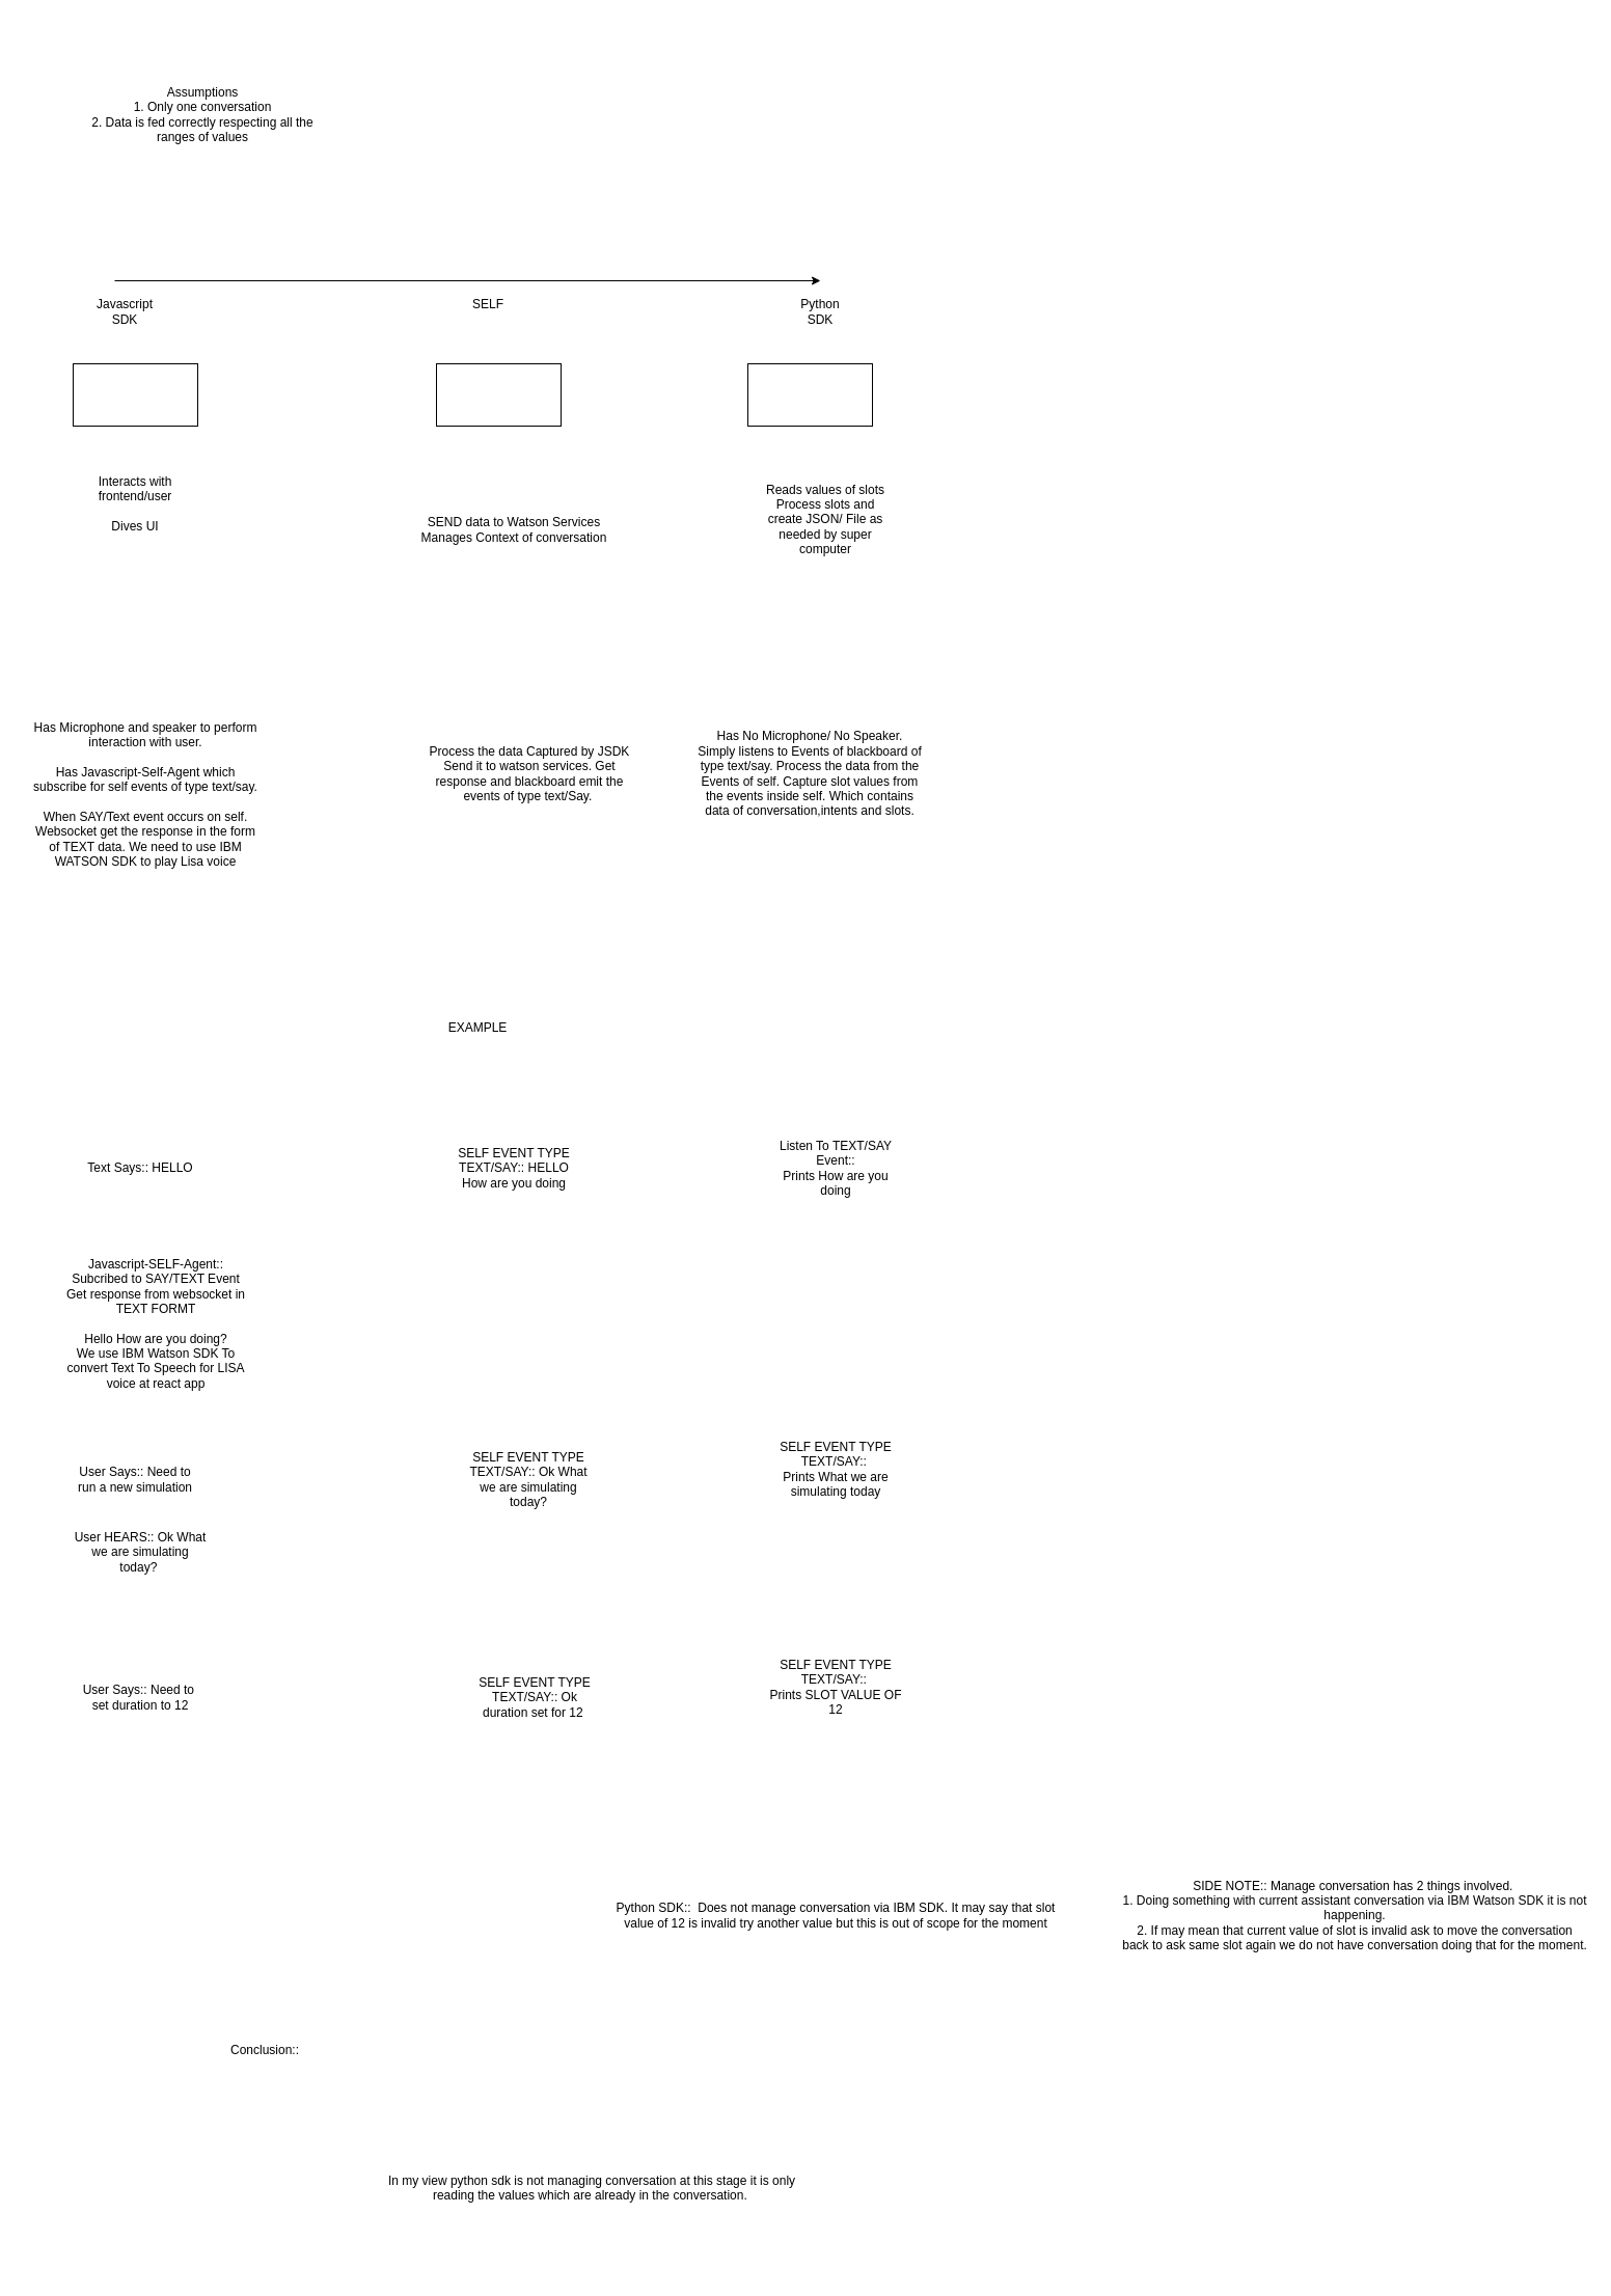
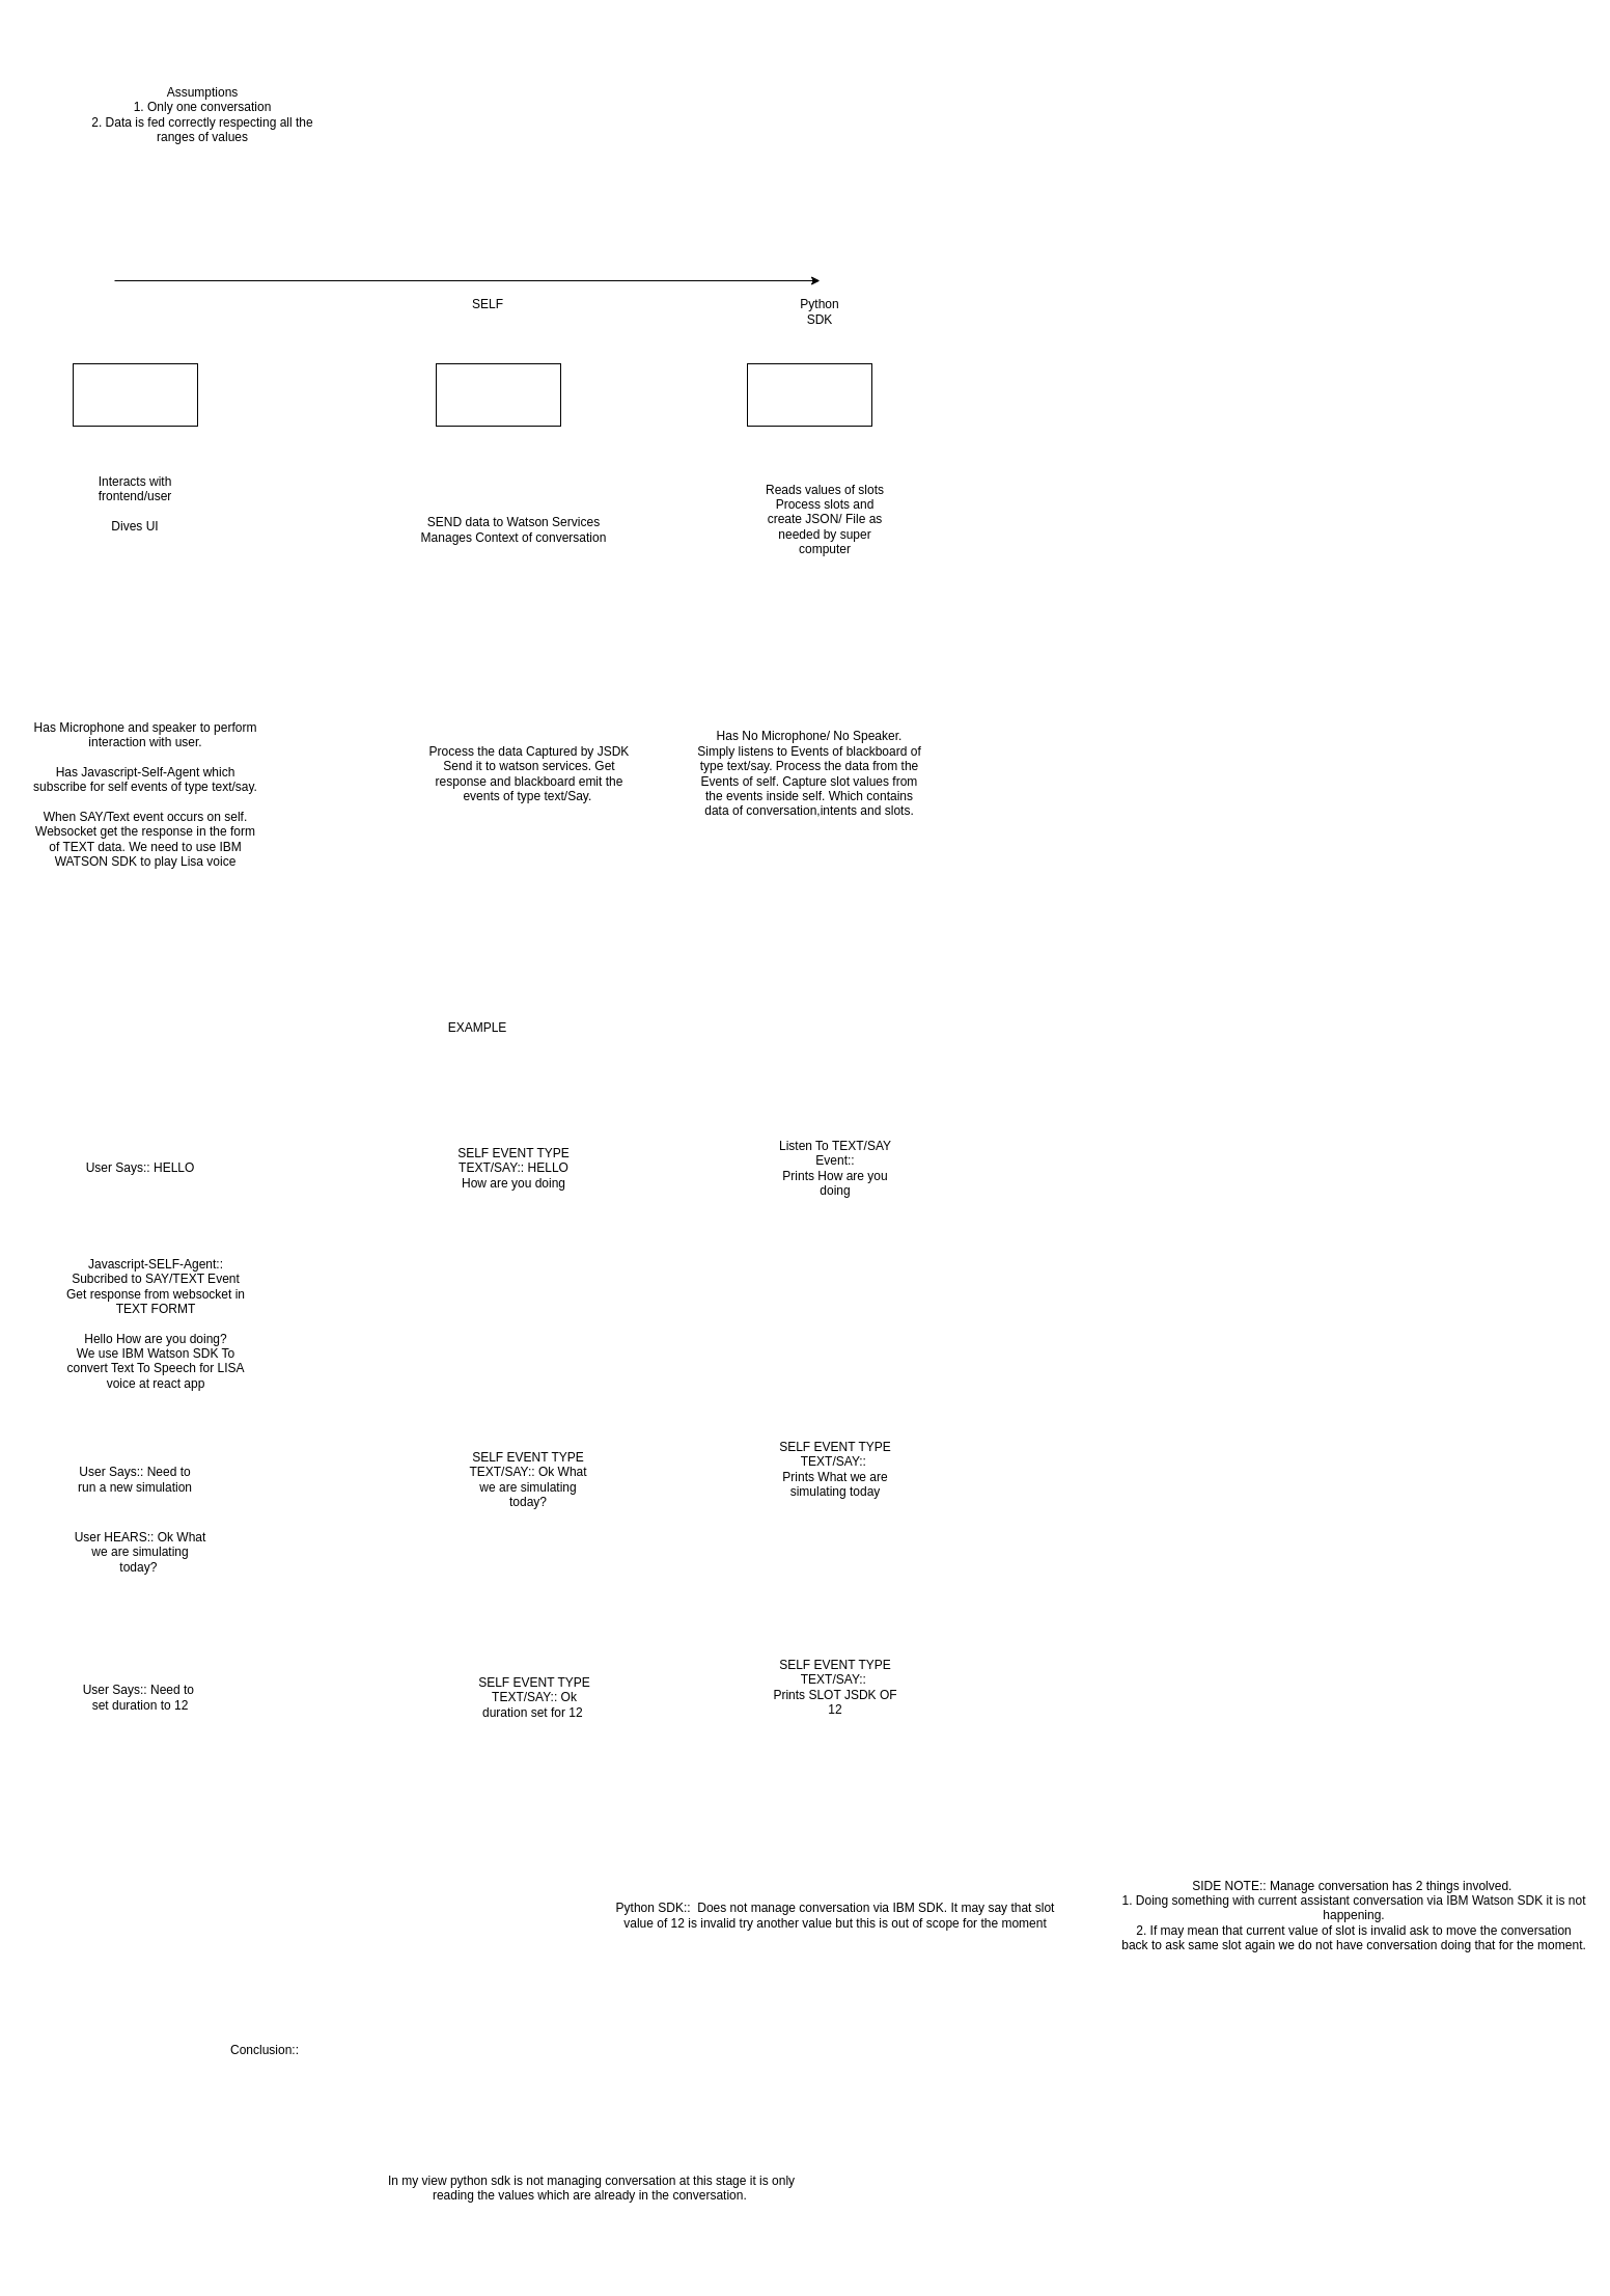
  <mxCell id="0" />
  <mxCell id="1" parent="0" />
  <mxCell id="2" value="" style="rounded=0;whiteSpace=wrap;html=1;" vertex="1" parent="1"><mxGeometry x="70" y="350" width="120" height="60" as="geometry" /></mxCell>
  <mxCell id="3" value="" style="rounded=0;whiteSpace=wrap;html=1;" vertex="1" parent="1"><mxGeometry x="420" y="350" width="120" height="60" as="geometry" /></mxCell>
  <mxCell id="4" value="" style="rounded=0;whiteSpace=wrap;html=1;" vertex="1" parent="1"><mxGeometry x="720" y="350" width="120" height="60" as="geometry" /></mxCell>
  <mxCell id="5" value="SELF&lt;br&gt;&lt;span style=&quot;color: rgba(0 , 0 , 0 , 0) ; font-family: monospace ; font-size: 0px&quot;&gt;%3CmxGraphModel%3E%3Croot%3E%3CmxCell%20id%3D%220%22%2F%3E%3CmxCell%20id%3D%221%22%20parent%3D%220%22%2F%3E%3CmxCell%20id%3D%222%22%20value%3D%22%22%20style%3D%22rounded%3D0%3BwhiteSpace%3Dwrap%3Bhtml%3D1%3B%22%20vertex%3D%221%22%20parent%3D%221%22%3E%3CmxGeometry%20x%3D%22330%22%20y%3D%22360%22%20width%3D%22120%22%20height%3D%2260%22%20as%3D%22geometry%22%2F%3E%3C%2FmxCell%3E%3C%2Froot%3E%3C%2FmxGraphModel%3E&lt;/span&gt;" style="text;html=1;strokeColor=none;fillColor=none;align=center;verticalAlign=middle;whiteSpace=wrap;rounded=0;" vertex="1" parent="1"><mxGeometry x="450" y="290" width="40" height="20" as="geometry" /></mxCell>
- <mxCell id="6" value="Javascript SDK&lt;br&gt;" style="text;html=1;strokeColor=none;fillColor=none;align=center;verticalAlign=middle;whiteSpace=wrap;rounded=0;" vertex="1" parent="1"><mxGeometry x="100" y="290" width="40" height="20" as="geometry" /></mxCell>
  <mxCell id="7" value="Python SDK" style="text;html=1;strokeColor=none;fillColor=none;align=center;verticalAlign=middle;whiteSpace=wrap;rounded=0;" vertex="1" parent="1"><mxGeometry x="770" y="290" width="40" height="20" as="geometry" /></mxCell>
  <mxCell id="8" value="" style="endArrow=classic;html=1;" edge="1" parent="1"><mxGeometry width="50" height="50" relative="1" as="geometry"><mxPoint x="110" y="270" as="sourcePoint" /><mxPoint x="790" y="270" as="targetPoint" /></mxGeometry></mxCell>
  <mxCell id="9" value="Assumptions&lt;br&gt;1. Only one conversation&lt;br&gt;2. Data is fed correctly respecting all the ranges of values&lt;br&gt;" style="text;html=1;strokeColor=none;fillColor=none;align=center;verticalAlign=middle;whiteSpace=wrap;rounded=0;" vertex="1" parent="1"><mxGeometry x="70" y="20" width="250" height="180" as="geometry" /></mxCell>
  <mxCell id="10" value="Reads values of slots&lt;br&gt;Process slots and create JSON/ File as needed by super computer" style="text;html=1;strokeColor=none;fillColor=none;align=center;verticalAlign=middle;whiteSpace=wrap;rounded=0;" vertex="1" parent="1"><mxGeometry x="730" y="460" width="130" height="80" as="geometry" /></mxCell>
  <mxCell id="11" value="SEND data to Watson Services&lt;br&gt;Manages Context of conversation&lt;br&gt;" style="text;html=1;strokeColor=none;fillColor=none;align=center;verticalAlign=middle;whiteSpace=wrap;rounded=0;" vertex="1" parent="1"><mxGeometry x="400" y="450" width="190" height="120" as="geometry" /></mxCell>
  <mxCell id="12" value="Interacts with frontend/user&lt;br&gt;&lt;br&gt;Dives UI" style="text;html=1;strokeColor=none;fillColor=none;align=center;verticalAlign=middle;whiteSpace=wrap;rounded=0;" vertex="1" parent="1"><mxGeometry x="70" y="450" width="120" height="70" as="geometry" /></mxCell>
  <mxCell id="13" value="Has Microphone and speaker to perform interaction with user.&lt;br&gt;&lt;br&gt;Has Javascript-Self-Agent which subscribe for self events of type text/say.&lt;br&gt;&lt;br&gt;When SAY/Text event occurs on self. Websocket get the response in the form of TEXT data. We need to use IBM WATSON SDK to play Lisa voice" style="text;html=1;strokeColor=none;fillColor=none;align=center;verticalAlign=middle;whiteSpace=wrap;rounded=0;" vertex="1" parent="1"><mxGeometry y="570" width="220" height="390" as="geometry" x="30" /></mxCell>
  <mxCell id="14" value="Process the data Captured by JSDK&lt;br&gt;Send it to watson services. Get response and blackboard emit the events of type text/Say.&amp;nbsp;" style="text;html=1;strokeColor=none;fillColor=none;align=center;verticalAlign=middle;whiteSpace=wrap;rounded=0;" vertex="1" parent="1"><mxGeometry x="400" y="550" width="220" height="390" as="geometry" /></mxCell>
  <mxCell id="15" value="Has No Microphone/ No Speaker. Simply listens to Events of blackboard of type text/say. Process the data from the Events of self. Capture slot values from the events inside self. Which contains data of conversation,intents and slots." style="text;html=1;strokeColor=none;fillColor=none;align=center;verticalAlign=middle;whiteSpace=wrap;rounded=0;" vertex="1" parent="1"><mxGeometry x="670" y="550" width="220" height="390" as="geometry" /></mxCell>
  <mxCell id="16" value="EXAMPLE" style="text;html=1;strokeColor=none;fillColor=none;align=center;verticalAlign=middle;whiteSpace=wrap;rounded=0;" vertex="1" parent="1"><mxGeometry x="20" y="975" width="880" height="30" as="geometry" /></mxCell>
- <mxCell id="17" value="Text Says:: HELLO" style="text;html=1;strokeColor=none;fillColor=none;align=center;verticalAlign=middle;whiteSpace=wrap;rounded=0;" vertex="1" parent="1"><mxGeometry x="70" y="1100" width="130" height="50" as="geometry" /></mxCell>
+ <mxCell id="17" value="User Says:: HELLO" style="text;html=1;strokeColor=none;fillColor=none;align=center;verticalAlign=middle;whiteSpace=wrap;rounded=0;" vertex="1" parent="1"><mxGeometry x="70" y="1100" width="130" height="50" as="geometry" /></mxCell>
  <mxCell id="18" value="SELF EVENT TYPE TEXT/SAY:: HELLO How are you doing" style="text;html=1;strokeColor=none;fillColor=none;align=center;verticalAlign=middle;whiteSpace=wrap;rounded=0;" vertex="1" parent="1"><mxGeometry x="430" y="1100" width="130" height="50" as="geometry" /></mxCell>
  <mxCell id="19" value="Listen To TEXT/SAY Event::&lt;br&gt;Prints How are you doing" style="text;html=1;strokeColor=none;fillColor=none;align=center;verticalAlign=middle;whiteSpace=wrap;rounded=0;" vertex="1" parent="1"><mxGeometry x="740" y="1100" width="130" height="50" as="geometry" /></mxCell>
  <mxCell id="20" value="Javascript-SELF-Agent:: Subcribed to SAY/TEXT Event Get response from websocket in TEXT FORMT&lt;br&gt;&lt;br&gt;Hello How are you doing?&lt;br&gt;We use IBM Watson SDK To convert Text To Speech for LISA voice at react app" style="text;html=1;strokeColor=none;fillColor=none;align=center;verticalAlign=middle;whiteSpace=wrap;rounded=0;" vertex="1" parent="1"><mxGeometry x="60" y="1180" width="180" height="190" as="geometry" /></mxCell>
  <mxCell id="21" value="User Says:: Need to run a new simulation" style="text;html=1;strokeColor=none;fillColor=none;align=center;verticalAlign=middle;whiteSpace=wrap;rounded=0;" vertex="1" parent="1"><mxGeometry x="65" y="1400" width="130" height="50" as="geometry" /></mxCell>
  <mxCell id="22" value="SELF EVENT TYPE TEXT/SAY:: Ok What we are simulating today?" style="text;html=1;strokeColor=none;fillColor=none;align=center;verticalAlign=middle;whiteSpace=wrap;rounded=0;" vertex="1" parent="1"><mxGeometry x="444" y="1400" width="130" height="50" as="geometry" /></mxCell>
  <mxCell id="23" value="SELF EVENT TYPE TEXT/SAY::&amp;nbsp;&lt;br&gt;Prints What we are simulating today" style="text;html=1;strokeColor=none;fillColor=none;align=center;verticalAlign=middle;whiteSpace=wrap;rounded=0;" vertex="1" parent="1"><mxGeometry x="740" y="1390" width="130" height="50" as="geometry" /></mxCell>
  <mxCell id="24" value="User Says:: Need to&amp;nbsp; set duration to 12" style="text;html=1;strokeColor=none;fillColor=none;align=center;verticalAlign=middle;whiteSpace=wrap;rounded=0;" vertex="1" parent="1"><mxGeometry x="70" y="1610" width="130" height="50" as="geometry" /></mxCell>
  <mxCell id="25" value="User HEARS:: Ok What we are simulating today?&amp;nbsp;" style="text;html=1;strokeColor=none;fillColor=none;align=center;verticalAlign=middle;whiteSpace=wrap;rounded=0;" vertex="1" parent="1"><mxGeometry x="70" y="1470" width="130" height="50" as="geometry" /></mxCell>
  <mxCell id="26" value="SELF EVENT TYPE TEXT/SAY:: Ok duration set for 12&amp;nbsp;&lt;span style=&quot;color: rgba(0 , 0 , 0 , 0) ; font-family: monospace ; font-size: 0px&quot;&gt;%3CmxGraphModel%3E%3Croot%3E%3CmxCell%20id%3D%220%22%2F%3E%3CmxCell%20id%3D%221%22%20parent%3D%220%22%2F%3E%3CmxCell%20id%3D%222%22%20value%3D%22SELF%20EVENT%20TYPE%20TEXT%2FSAY%3A%3A%20Ok%20What%20we%20are%20simulating%20today%3F%22%20style%3D%22text%3Bhtml%3D1%3BstrokeColor%3Dnone%3BfillColor%3Dnone%3Balign%3Dcenter%3BverticalAlign%3Dmiddle%3BwhiteSpace%3Dwrap%3Brounded%3D0%3B%22%20vertex%3D%221%22%20parent%3D%221%22%3E%3CmxGeometry%20x%3D%22414%22%20y%3D%221410%22%20width%3D%22130%22%20height%3D%2250%22%20as%3D%22geometry%22%2F%3E%3C%2FmxCell%3E%3C%2Froot%3E%3C%2FmxGraphModel%3E&lt;/span&gt;" style="text;html=1;strokeColor=none;fillColor=none;align=center;verticalAlign=middle;whiteSpace=wrap;rounded=0;" vertex="1" parent="1"><mxGeometry x="450" y="1610" width="130" height="50" as="geometry" /></mxCell>
- <mxCell id="27" value="SELF EVENT TYPE TEXT/SAY::&amp;nbsp;&lt;br&gt;Prints SLOT VALUE OF 12" style="text;html=1;strokeColor=none;fillColor=none;align=center;verticalAlign=middle;whiteSpace=wrap;rounded=0;" vertex="1" parent="1"><mxGeometry x="740" y="1600" width="130" height="50" as="geometry" /></mxCell>
+ <mxCell id="27" value="SELF EVENT TYPE TEXT/SAY::&amp;nbsp;&lt;br&gt;Prints SLOT JSDK OF 12" style="text;html=1;strokeColor=none;fillColor=none;align=center;verticalAlign=middle;whiteSpace=wrap;rounded=0;" vertex="1" parent="1"><mxGeometry x="740" y="1600" width="130" height="50" as="geometry" /></mxCell>
  <mxCell id="28" value="Python SDK::&amp;nbsp; Does not manage conversation via IBM SDK. It may say that slot value of 12 is invalid try another value but this is out of scope for the moment" style="text;html=1;strokeColor=none;fillColor=none;align=center;verticalAlign=middle;whiteSpace=wrap;rounded=0;" vertex="1" parent="1"><mxGeometry x="580" y="1800" width="450" height="90" as="geometry" /></mxCell>
  <mxCell id="29" value="SIDE NOTE:: Manage conversation has 2 things involved.&amp;nbsp;&lt;br&gt;1. Doing something with current assistant conversation via IBM Watson SDK it is not happening.&lt;br&gt;2. If may mean that current value of slot is invalid ask to move the conversation back to ask same slot again we do not have conversation doing that for the moment." style="text;html=1;strokeColor=none;fillColor=none;align=center;verticalAlign=middle;whiteSpace=wrap;rounded=0;" vertex="1" parent="1"><mxGeometry x="1080" y="1800" width="450" height="90" as="geometry" /></mxCell>
  <mxCell id="30" value="Conclusion::" style="text;html=1;strokeColor=none;fillColor=none;align=center;verticalAlign=middle;whiteSpace=wrap;rounded=0;" vertex="1" parent="1"><mxGeometry y="1930" width="450" height="90" as="geometry" x="30" /></mxCell>
  <mxCell id="31" value="In my view python sdk is not managing conversation at this stage it is only reading the values which are already in the conversation.&amp;nbsp;&lt;br&gt;&lt;br&gt;" style="text;html=1;strokeColor=none;fillColor=none;align=center;verticalAlign=middle;whiteSpace=wrap;rounded=0;" vertex="1" parent="1"><mxGeometry x="360" y="2040" width="420" height="150" as="geometry" /></mxCell>
